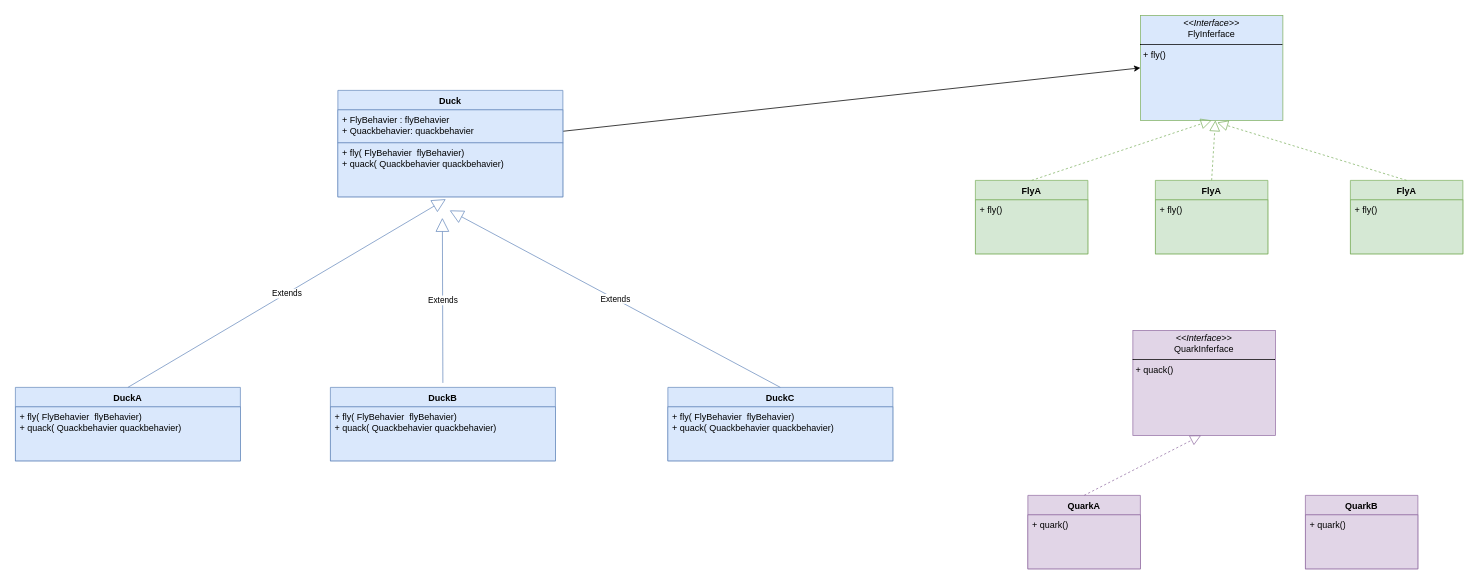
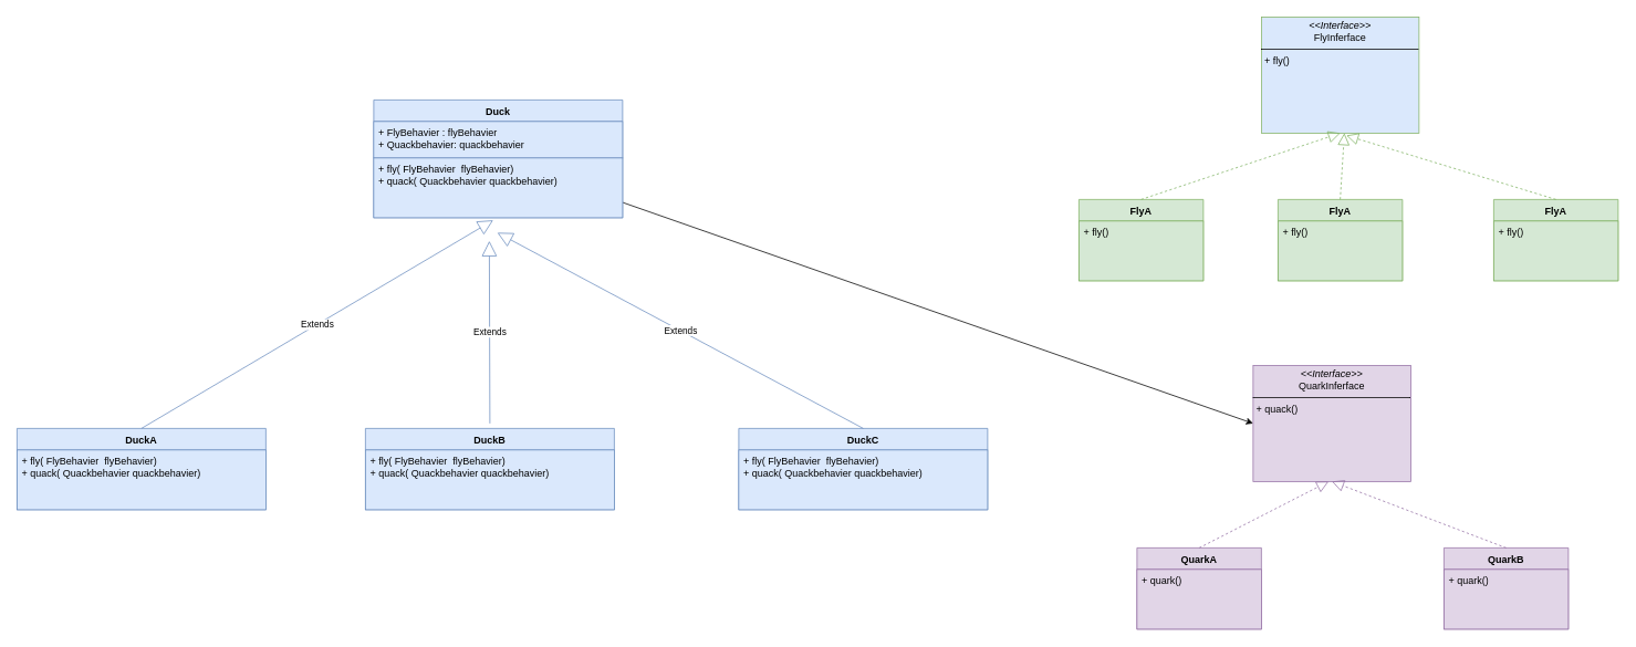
  <mxCell id="0" />
  <mxCell id="1" parent="0" />
- <mxCell id="2" style="rounded=0;orthogonalLoop=1;jettySize=auto;html=1;entryX=0;entryY=0.5;entryDx=0;entryDy=0;" edge="1" parent="1" source="4" target="16"><mxGeometry relative="1" as="geometry"><mxPoint x="1190" y="160" as="targetPoint" /></mxGeometry></mxCell>
+ <mxCell id="3" style="rounded=0;orthogonalLoop=1;jettySize=auto;html=1;entryX=0;entryY=0.5;entryDx=0;entryDy=0;" edge="1" parent="1" source="4" target="17"><mxGeometry relative="1" as="geometry"><mxPoint x="1280" y="420" as="targetPoint" /></mxGeometry></mxCell>
  <mxCell id="4" value="Duck" style="swimlane;fontStyle=1;align=center;verticalAlign=top;childLayout=stackLayout;horizontal=1;startSize=26;horizontalStack=0;resizeParent=1;resizeParentMax=0;resizeLast=0;collapsible=1;marginBottom=0;whiteSpace=wrap;html=1;fillColor=#dae8fc;strokeColor=#6c8ebf;" vertex="1" parent="1"><mxGeometry x="450" y="120" width="300" height="142" as="geometry" /></mxCell>
  <mxCell id="5" value="+ FlyBehavier : flyBehavier&lt;br&gt;+ Quackbehavier: quackbehavier" style="text;strokeColor=#6c8ebf;fillColor=#dae8fc;align=left;verticalAlign=top;spacingLeft=4;spacingRight=4;overflow=hidden;rotatable=0;points=[[0,0.5],[1,0.5]];portConstraint=eastwest;whiteSpace=wrap;html=1;" vertex="1" parent="4"><mxGeometry y="26" width="300" height="44" as="geometry" /></mxCell>
  <mxCell id="6" value="+ fly(&amp;nbsp;FlyBehavier&amp;nbsp; flyBehavier)&lt;br&gt;+ quack( Quackbehavier quackbehavier)" style="text;strokeColor=#6c8ebf;fillColor=#dae8fc;align=left;verticalAlign=top;spacingLeft=4;spacingRight=4;overflow=hidden;rotatable=0;points=[[0,0.5],[1,0.5]];portConstraint=eastwest;whiteSpace=wrap;html=1;" vertex="1" parent="4"><mxGeometry y="70" width="300" height="72" as="geometry" /></mxCell>
  <mxCell id="7" value="DuckA" style="swimlane;fontStyle=1;align=center;verticalAlign=top;childLayout=stackLayout;horizontal=1;startSize=26;horizontalStack=0;resizeParent=1;resizeParentMax=0;resizeLast=0;collapsible=1;marginBottom=0;whiteSpace=wrap;html=1;fillColor=#dae8fc;strokeColor=#6c8ebf;" vertex="1" parent="1"><mxGeometry x="20" y="516" width="300" height="98" as="geometry" /></mxCell>
  <mxCell id="8" value="+ fly(&amp;nbsp;FlyBehavier&amp;nbsp; flyBehavier)&lt;br&gt;+ quack( Quackbehavier quackbehavier)" style="text;strokeColor=#6c8ebf;fillColor=#dae8fc;align=left;verticalAlign=top;spacingLeft=4;spacingRight=4;overflow=hidden;rotatable=0;points=[[0,0.5],[1,0.5]];portConstraint=eastwest;whiteSpace=wrap;html=1;" vertex="1" parent="7"><mxGeometry y="26" width="300" height="72" as="geometry" /></mxCell>
  <mxCell id="9" value="DuckB" style="swimlane;fontStyle=1;align=center;verticalAlign=top;childLayout=stackLayout;horizontal=1;startSize=26;horizontalStack=0;resizeParent=1;resizeParentMax=0;resizeLast=0;collapsible=1;marginBottom=0;whiteSpace=wrap;html=1;fillColor=#dae8fc;strokeColor=#6c8ebf;" vertex="1" parent="1"><mxGeometry x="440" y="516" width="300" height="98" as="geometry" /></mxCell>
  <mxCell id="10" value="+ fly(&amp;nbsp;FlyBehavier&amp;nbsp; flyBehavier)&lt;br&gt;+ quack( Quackbehavier quackbehavier)" style="text;strokeColor=#6c8ebf;fillColor=#dae8fc;align=left;verticalAlign=top;spacingLeft=4;spacingRight=4;overflow=hidden;rotatable=0;points=[[0,0.5],[1,0.5]];portConstraint=eastwest;whiteSpace=wrap;html=1;" vertex="1" parent="9"><mxGeometry y="26" width="300" height="72" as="geometry" /></mxCell>
  <mxCell id="11" value="DuckC" style="swimlane;fontStyle=1;align=center;verticalAlign=top;childLayout=stackLayout;horizontal=1;startSize=26;horizontalStack=0;resizeParent=1;resizeParentMax=0;resizeLast=0;collapsible=1;marginBottom=0;whiteSpace=wrap;html=1;fillColor=#dae8fc;strokeColor=#6c8ebf;" vertex="1" parent="1"><mxGeometry x="890" y="516" width="300" height="98" as="geometry" /></mxCell>
  <mxCell id="12" value="+ fly(&amp;nbsp;FlyBehavier&amp;nbsp; flyBehavier)&lt;br&gt;+ quack( Quackbehavier quackbehavier)" style="text;strokeColor=#6c8ebf;fillColor=#dae8fc;align=left;verticalAlign=top;spacingLeft=4;spacingRight=4;overflow=hidden;rotatable=0;points=[[0,0.5],[1,0.5]];portConstraint=eastwest;whiteSpace=wrap;html=1;" vertex="1" parent="11"><mxGeometry y="26" width="300" height="72" as="geometry" /></mxCell>
  <mxCell id="13" value="Extends" style="endArrow=block;endSize=16;endFill=0;html=1;rounded=0;exitX=0.5;exitY=0;exitDx=0;exitDy=0;entryX=0.48;entryY=1.042;entryDx=0;entryDy=0;entryPerimeter=0;fillColor=#dae8fc;strokeColor=#6c8ebf;" edge="1" parent="1" source="7" target="6"><mxGeometry width="160" relative="1" as="geometry"><mxPoint x="620" y="470" as="sourcePoint" /><mxPoint x="780" y="470" as="targetPoint" /></mxGeometry></mxCell>
  <mxCell id="14" value="Extends" style="endArrow=block;endSize=16;endFill=0;html=1;rounded=0;fillColor=#dae8fc;strokeColor=#6c8ebf;" edge="1" parent="1"><mxGeometry width="160" relative="1" as="geometry"><mxPoint x="590" y="510" as="sourcePoint" /><mxPoint x="589.33" y="290" as="targetPoint" /></mxGeometry></mxCell>
  <mxCell id="15" value="Extends" style="endArrow=block;endSize=16;endFill=0;html=1;rounded=0;exitX=0.5;exitY=0;exitDx=0;exitDy=0;fillColor=#dae8fc;strokeColor=#6c8ebf;" edge="1" parent="1" source="11"><mxGeometry width="160" relative="1" as="geometry"><mxPoint x="600" y="520" as="sourcePoint" /><mxPoint x="599" y="280" as="targetPoint" /></mxGeometry></mxCell>
  <mxCell id="16" value="&lt;p style=&quot;margin:0px;margin-top:4px;text-align:center;&quot;&gt;&lt;i&gt;&amp;lt;&amp;lt;Interface&amp;gt;&amp;gt;&lt;/i&gt;&lt;br&gt;FlyInferface&lt;br&gt;&lt;/p&gt;&lt;hr size=&quot;1&quot; style=&quot;border-style:solid;&quot;&gt;&lt;p style=&quot;margin:0px;margin-left:4px;&quot;&gt;&lt;span style=&quot;background-color: initial;&quot;&gt;+ fly()&lt;/span&gt;&lt;/p&gt;" style="verticalAlign=top;align=left;overflow=fill;html=1;whiteSpace=wrap;fillColor=#dae8fc;strokeColor=#82b366;" vertex="1" parent="1"><mxGeometry x="1520" y="20" width="190" height="140" as="geometry" /></mxCell>
  <mxCell id="17" value="&lt;p style=&quot;margin:0px;margin-top:4px;text-align:center;&quot;&gt;&lt;i&gt;&amp;lt;&amp;lt;Interface&amp;gt;&amp;gt;&lt;/i&gt;&lt;br&gt;QuarkInferface&lt;br&gt;&lt;/p&gt;&lt;hr size=&quot;1&quot; style=&quot;border-style:solid;&quot;&gt;&lt;p style=&quot;margin:0px;margin-left:4px;&quot;&gt;&lt;span style=&quot;background-color: initial;&quot;&gt;+ quack()&lt;/span&gt;&lt;/p&gt;" style="verticalAlign=top;align=left;overflow=fill;html=1;whiteSpace=wrap;fillColor=#e1d5e7;strokeColor=#9673a6;" vertex="1" parent="1"><mxGeometry x="1510" y="440" width="190" height="140" as="geometry" /></mxCell>
  <mxCell id="18" value="FlyA" style="swimlane;fontStyle=1;align=center;verticalAlign=top;childLayout=stackLayout;horizontal=1;startSize=26;horizontalStack=0;resizeParent=1;resizeParentMax=0;resizeLast=0;collapsible=1;marginBottom=0;whiteSpace=wrap;html=1;fillColor=#d5e8d4;strokeColor=#82b366;" vertex="1" parent="1"><mxGeometry x="1300" y="240" width="150" height="98" as="geometry" /></mxCell>
  <mxCell id="19" value="+ fly()" style="text;strokeColor=#82b366;fillColor=#d5e8d4;align=left;verticalAlign=top;spacingLeft=4;spacingRight=4;overflow=hidden;rotatable=0;points=[[0,0.5],[1,0.5]];portConstraint=eastwest;whiteSpace=wrap;html=1;" vertex="1" parent="18"><mxGeometry y="26" width="150" height="72" as="geometry" /></mxCell>
  <mxCell id="20" value="FlyA" style="swimlane;fontStyle=1;align=center;verticalAlign=top;childLayout=stackLayout;horizontal=1;startSize=26;horizontalStack=0;resizeParent=1;resizeParentMax=0;resizeLast=0;collapsible=1;marginBottom=0;whiteSpace=wrap;html=1;fillColor=#d5e8d4;strokeColor=#82b366;" vertex="1" parent="1"><mxGeometry x="1800" y="240" width="150" height="98" as="geometry" /></mxCell>
  <mxCell id="21" value="+ fly()" style="text;strokeColor=#82b366;fillColor=#d5e8d4;align=left;verticalAlign=top;spacingLeft=4;spacingRight=4;overflow=hidden;rotatable=0;points=[[0,0.5],[1,0.5]];portConstraint=eastwest;whiteSpace=wrap;html=1;" vertex="1" parent="20"><mxGeometry y="26" width="150" height="72" as="geometry" /></mxCell>
  <mxCell id="22" value="FlyA" style="swimlane;fontStyle=1;align=center;verticalAlign=top;childLayout=stackLayout;horizontal=1;startSize=26;horizontalStack=0;resizeParent=1;resizeParentMax=0;resizeLast=0;collapsible=1;marginBottom=0;whiteSpace=wrap;html=1;fillColor=#d5e8d4;strokeColor=#82b366;" vertex="1" parent="1"><mxGeometry x="1540" y="240" width="150" height="98" as="geometry" /></mxCell>
  <mxCell id="23" value="+ fly()" style="text;strokeColor=#82b366;fillColor=#d5e8d4;align=left;verticalAlign=top;spacingLeft=4;spacingRight=4;overflow=hidden;rotatable=0;points=[[0,0.5],[1,0.5]];portConstraint=eastwest;whiteSpace=wrap;html=1;" vertex="1" parent="22"><mxGeometry y="26" width="150" height="72" as="geometry" /></mxCell>
  <mxCell id="24" value="" style="endArrow=block;dashed=1;endFill=0;endSize=12;html=1;rounded=0;exitX=0.5;exitY=0;exitDx=0;exitDy=0;entryX=0.5;entryY=1;entryDx=0;entryDy=0;fillColor=#d5e8d4;strokeColor=#82b366;" edge="1" parent="1" source="18" target="16"><mxGeometry width="160" relative="1" as="geometry"><mxPoint x="1380" y="300" as="sourcePoint" /><mxPoint x="1540" y="300" as="targetPoint" /></mxGeometry></mxCell>
  <mxCell id="25" value="" style="endArrow=block;dashed=1;endFill=0;endSize=12;html=1;rounded=0;exitX=0.5;exitY=0;exitDx=0;exitDy=0;entryX=0.5;entryY=1;entryDx=0;entryDy=0;fillColor=#d5e8d4;strokeColor=#82b366;" edge="1" parent="1" source="22"><mxGeometry width="160" relative="1" as="geometry"><mxPoint x="1610" y="230" as="sourcePoint" /><mxPoint x="1620" y="160" as="targetPoint" /></mxGeometry></mxCell>
  <mxCell id="26" value="" style="endArrow=block;dashed=1;endFill=0;endSize=12;html=1;rounded=0;exitX=0.5;exitY=0;exitDx=0;exitDy=0;entryX=0.539;entryY=1.02;entryDx=0;entryDy=0;entryPerimeter=0;fillColor=#d5e8d4;strokeColor=#82b366;" edge="1" parent="1" source="20" target="16"><mxGeometry width="160" relative="1" as="geometry"><mxPoint x="1625" y="250" as="sourcePoint" /><mxPoint x="1630" y="170" as="targetPoint" /></mxGeometry></mxCell>
  <mxCell id="27" value="QuarkA" style="swimlane;fontStyle=1;align=center;verticalAlign=top;childLayout=stackLayout;horizontal=1;startSize=26;horizontalStack=0;resizeParent=1;resizeParentMax=0;resizeLast=0;collapsible=1;marginBottom=0;whiteSpace=wrap;html=1;fillColor=#e1d5e7;strokeColor=#9673a6;" vertex="1" parent="1"><mxGeometry x="1370" y="660" width="150" height="98" as="geometry" /></mxCell>
  <mxCell id="28" value="+ quark()" style="text;strokeColor=#9673a6;fillColor=#e1d5e7;align=left;verticalAlign=top;spacingLeft=4;spacingRight=4;overflow=hidden;rotatable=0;points=[[0,0.5],[1,0.5]];portConstraint=eastwest;whiteSpace=wrap;html=1;" vertex="1" parent="27"><mxGeometry y="26" width="150" height="72" as="geometry" /></mxCell>
  <mxCell id="29" value="QuarkB" style="swimlane;fontStyle=1;align=center;verticalAlign=top;childLayout=stackLayout;horizontal=1;startSize=26;horizontalStack=0;resizeParent=1;resizeParentMax=0;resizeLast=0;collapsible=1;marginBottom=0;whiteSpace=wrap;html=1;fillColor=#e1d5e7;strokeColor=#9673a6;" vertex="1" parent="1"><mxGeometry x="1740" y="660" width="150" height="98" as="geometry" /></mxCell>
  <mxCell id="30" value="+ quark()" style="text;strokeColor=#9673a6;fillColor=#e1d5e7;align=left;verticalAlign=top;spacingLeft=4;spacingRight=4;overflow=hidden;rotatable=0;points=[[0,0.5],[1,0.5]];portConstraint=eastwest;whiteSpace=wrap;html=1;" vertex="1" parent="29"><mxGeometry y="26" width="150" height="72" as="geometry" /></mxCell>
  <mxCell id="31" value="" style="endArrow=block;dashed=1;endFill=0;endSize=12;html=1;rounded=0;exitX=0.5;exitY=0;exitDx=0;exitDy=0;entryX=0.5;entryY=1;entryDx=0;entryDy=0;fillColor=#e1d5e7;strokeColor=#9673a6;" edge="1" parent="1" source="27"><mxGeometry width="160" relative="1" as="geometry"><mxPoint x="1421" y="1070" as="sourcePoint" /><mxPoint x="1601" y="580" as="targetPoint" /></mxGeometry></mxCell>
+ <mxCell id="32" value="" style="endArrow=block;dashed=1;endFill=0;endSize=12;html=1;rounded=0;exitX=0.5;exitY=0;exitDx=0;exitDy=0;entryX=0.5;entryY=1;entryDx=0;entryDy=0;fillColor=#e1d5e7;strokeColor=#9673a6;" edge="1" parent="1" source="29" target="17"><mxGeometry width="160" relative="1" as="geometry"><mxPoint x="1455" y="670" as="sourcePoint" /><mxPoint x="1611" y="590" as="targetPoint" /></mxGeometry></mxCell>
